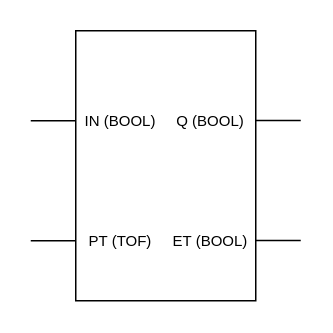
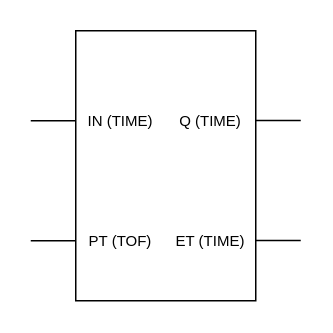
  <mxCell id="0" />
  <mxCell id="1" parent="0" />
  <mxCell id="2" value="" style="rounded=0;whiteSpace=wrap;html=1;" vertex="1" parent="1"><mxGeometry x="50" y="20" width="120" height="180" as="geometry" /></mxCell>
  <mxCell id="3" value="" style="endArrow=none;html=1;rounded=0;" edge="1" parent="1"><mxGeometry width="50" height="50" relative="1" as="geometry"><mxPoint x="20" y="80" as="sourcePoint" /><mxPoint x="50" y="80" as="targetPoint" /></mxGeometry></mxCell>
  <mxCell id="4" style="edgeStyle=orthogonalEdgeStyle;rounded=0;orthogonalLoop=1;jettySize=auto;html=1;exitX=0.5;exitY=1;exitDx=0;exitDy=0;" edge="1" parent="1" source="2" target="2"><mxGeometry relative="1" as="geometry" /></mxCell>
  <mxCell id="5" value="" style="endArrow=none;html=1;rounded=0;" edge="1" parent="1"><mxGeometry width="50" height="50" relative="1" as="geometry"><mxPoint x="20" y="160" as="sourcePoint" /><mxPoint x="50" y="160" as="targetPoint" /></mxGeometry></mxCell>
- <mxCell id="6" value="&lt;span style=&quot;font-size: 10px;&quot;&gt;IN (BOOL)&lt;/span&gt;" style="text;html=1;align=center;verticalAlign=middle;whiteSpace=wrap;rounded=0;" vertex="1" parent="1"><mxGeometry x="50" y="65" width="60" height="30" as="geometry" /></mxCell>
+ <mxCell id="6" value="&lt;span style=&quot;font-size: 10px;&quot;&gt;IN (TIME)&lt;/span&gt;" style="text;html=1;align=center;verticalAlign=middle;whiteSpace=wrap;rounded=0;" vertex="1" parent="1"><mxGeometry x="50" y="65" width="60" height="30" as="geometry" /></mxCell>
  <mxCell id="7" value="&lt;span style=&quot;font-size: 10px;&quot;&gt;PT (TOF)&lt;/span&gt;" style="text;html=1;align=center;verticalAlign=middle;whiteSpace=wrap;rounded=0;" vertex="1" parent="1"><mxGeometry x="50" y="145" width="60" height="30" as="geometry" /></mxCell>
  <mxCell id="8" value="" style="endArrow=none;html=1;rounded=0;" edge="1" parent="1"><mxGeometry width="50" height="50" relative="1" as="geometry"><mxPoint x="170" y="79.82" as="sourcePoint" /><mxPoint x="200" y="79.82" as="targetPoint" /></mxGeometry></mxCell>
  <mxCell id="9" value="" style="endArrow=none;html=1;rounded=0;" edge="1" parent="1"><mxGeometry width="50" height="50" relative="1" as="geometry"><mxPoint x="170" y="159.82" as="sourcePoint" /><mxPoint x="200" y="159.82" as="targetPoint" /></mxGeometry></mxCell>
- <mxCell id="10" value="&lt;span style=&quot;font-size: 10px;&quot;&gt;Q (BOOL)&lt;/span&gt;" style="text;html=1;align=center;verticalAlign=middle;whiteSpace=wrap;rounded=0;" vertex="1" parent="1"><mxGeometry x="110" y="65" width="60" height="30" as="geometry" /></mxCell>
- <mxCell id="11" value="&lt;span style=&quot;font-size: 10px;&quot;&gt;ET (BOOL)&lt;/span&gt;" style="text;html=1;align=center;verticalAlign=middle;whiteSpace=wrap;rounded=0;" vertex="1" parent="1"><mxGeometry x="110" y="145" width="60" height="30" as="geometry" /></mxCell>
+ <mxCell id="10" value="&lt;span style=&quot;font-size: 10px;&quot;&gt;Q (TIME)&lt;/span&gt;" style="text;html=1;align=center;verticalAlign=middle;whiteSpace=wrap;rounded=0;" vertex="1" parent="1"><mxGeometry x="110" y="65" width="60" height="30" as="geometry" /></mxCell>
+ <mxCell id="11" value="&lt;span style=&quot;font-size: 10px;&quot;&gt;ET (TIME)&lt;/span&gt;" style="text;html=1;align=center;verticalAlign=middle;whiteSpace=wrap;rounded=0;" vertex="1" parent="1"><mxGeometry x="110" y="145" width="60" height="30" as="geometry" /></mxCell>
